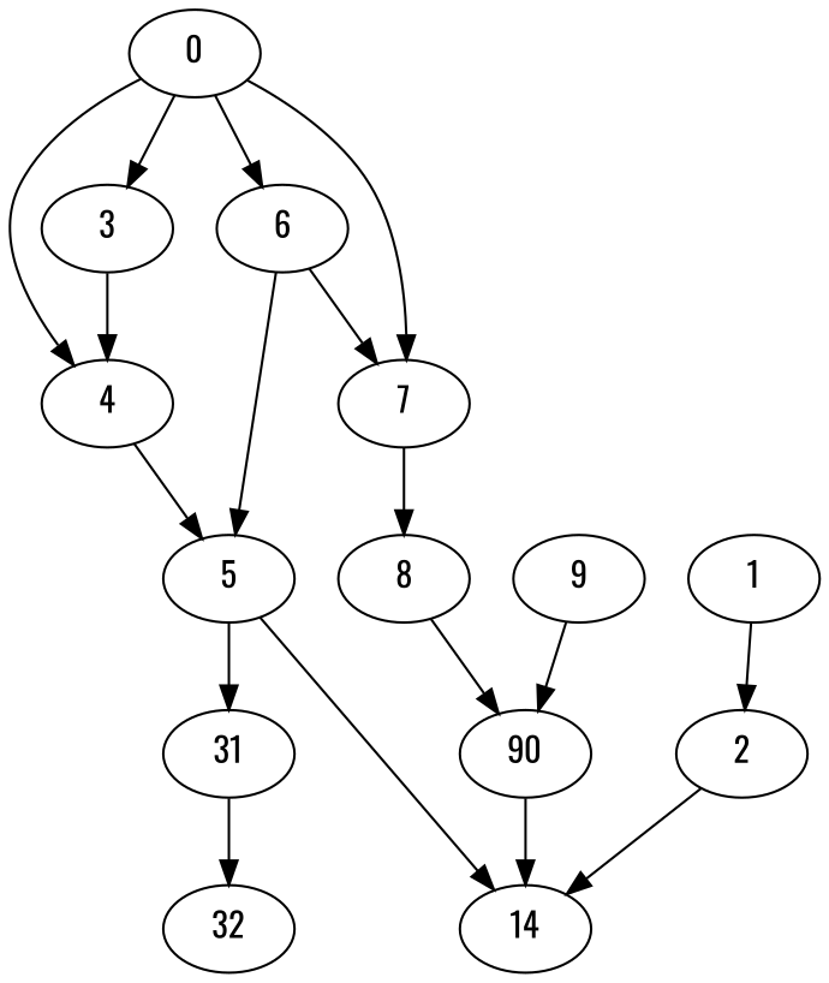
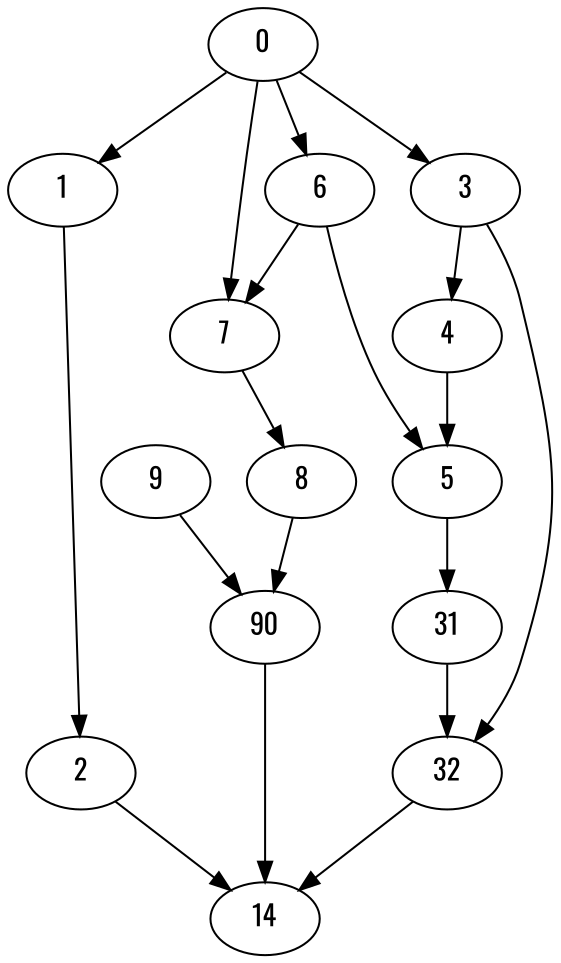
  digraph {
    fontname=Oswald
    node [fontname=Oswald]
    edge [fontname=Oswald]
    4
    5
    n3 [label=31]
    n4 [label=32]
    6
    7
    8
    n8 [label=90]
    0
    1
    3
    2
    9
    n14 [label=14]
    4 -> 5
    5 -> n3
    n3 -> n4
-   5 -> n14
+   n4 -> n14
    6 -> 5
    6 -> 7
    7 -> 8
    8 -> n8
    n8 -> n14
    0 -> 6
    0 -> 7
-   0 -> 4
+   0 -> 1
    0 -> 3
    1 -> 2
    3 -> 4
+   3 -> n4
    2 -> n14
    9 -> n8
  }
